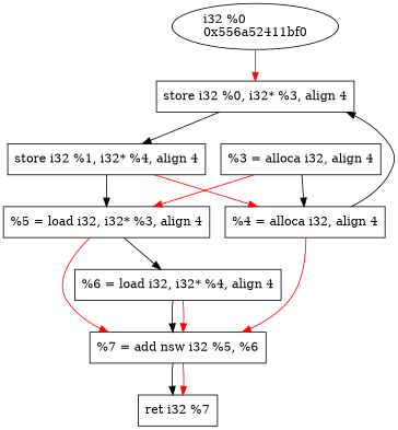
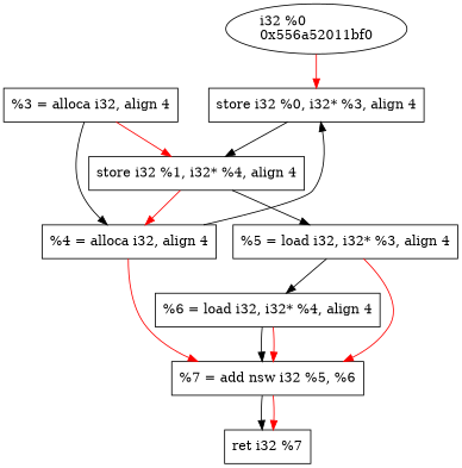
  digraph {
    node [shape=record]
-   n1 [label="i32 %0\l0x556a52411bf0" shape=ellipse]
+   n1 [label="i32 %0\l0x556a52011bf0" shape=ellipse]
    n2 [label="  store i32 %0, i32* %3, align 4"]
    n3 [label="  store i32 %1, i32* %4, align 4"]
    n4 [label="  %3 = alloca i32, align 4"]
    n5 [label="  %4 = alloca i32, align 4"]
    n6 [label="  %5 = load i32, i32* %3, align 4"]
    n7 [label="  %7 = add nsw i32 %5, %6"]
    n8 [label="  %6 = load i32, i32* %4, align 4"]
    n9 [label="  ret i32 %7"]
    n1 -> n2 [color=red]
    n2 -> n3
    n3 -> n5 [color=red]
    n3 -> n6
    n4 -> n5
-   n4 -> n6 [color=red]
+   n4 -> n3 [color=red]
    n5 -> n2
    n5 -> n7 [color=red]
    n6 -> n7 [color=red]
    n6 -> n8
    n7 -> n9
    n7 -> n9 [color=red]
    n8 -> n7
    n8 -> n7 [color=red]
  }
